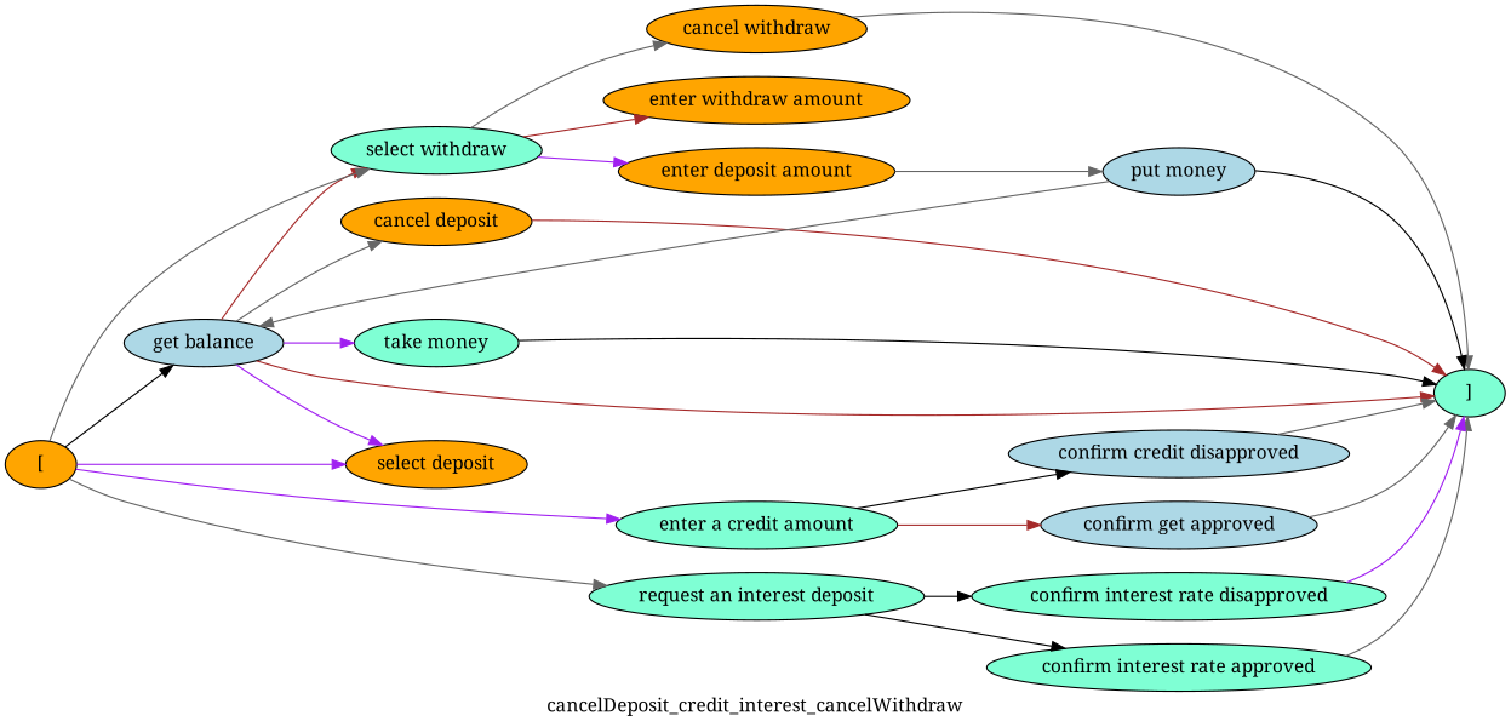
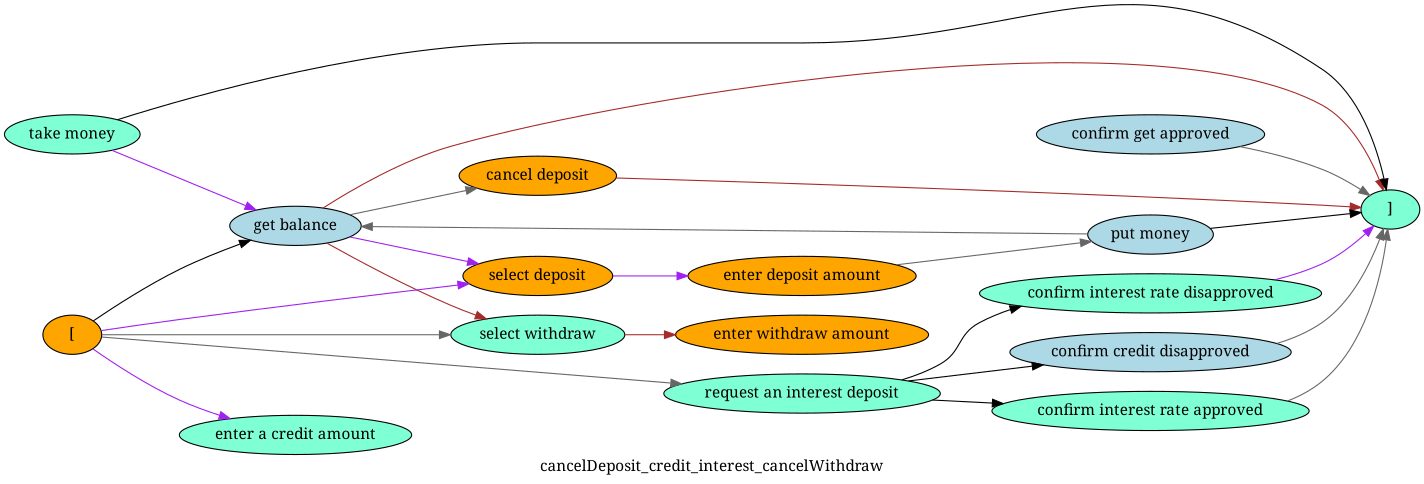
  digraph {
    fontname="Noto Serif"
    label=cancelDeposit_credit_interest_cancelWithdraw
    rankdir=LR
    node [fillcolor=aquamarine fontname="Noto Serif" style=filled]
    edge [color=gray40 fontname="Noto Serif"]
    n1 [fillcolor=lightblue label="get balance"]
    n2 [label="]"]
    n3 [fillcolor=orange label="select deposit"]
    n4 [label="select withdraw"]
    n5 [fillcolor=orange label="cancel deposit"]
    n6 [fillcolor=orange label="enter deposit amount"]
    n7 [fillcolor=orange label="enter withdraw amount"]
-   n8 [fillcolor=orange label="cancel withdraw"]
    n9 [fillcolor=orange label="["]
    n10 [label="enter a credit amount"]
    n11 [label="request an interest deposit"]
    n12 [fillcolor=lightblue label="confirm get approved"]
    n13 [fillcolor=lightblue label="confirm credit disapproved"]
    n14 [label="confirm interest rate approved"]
    n15 [label="confirm interest rate disapproved"]
    n16 [fillcolor=lightblue label="put money"]
    n17 [label="take money"]
    n1 -> n2 [color=brown]
    n1 -> n3 [color=purple]
    n1 -> n4 [color=brown]
    n1 -> n5
-   n4 -> n6 [color=purple]
+   n3 -> n6 [color=purple]
    n4 -> n7 [color=brown]
-   n4 -> n8
    n5 -> n2 [color=brown]
    n6 -> n16
-   n8 -> n2
    n9 -> n1 [color=black]
    n9 -> n3 [color=purple]
    n9 -> n4
    n9 -> n10 [color=purple]
    n9 -> n11
-   n10 -> n12 [color=brown]
-   n10 -> n13 [color=black]
+   n11 -> n13 [color=black]
    n11 -> n14 [color=black]
    n11 -> n15 [color=black]
    n12 -> n2
    n13 -> n2
    n14 -> n2
    n15 -> n2 [color=purple]
    n16 -> n1
    n16 -> n2 [color=black]
-   n1 -> n17 [color=purple]
+   n17 -> n1 [color=purple]
    n17 -> n2 [color=black]
  }
